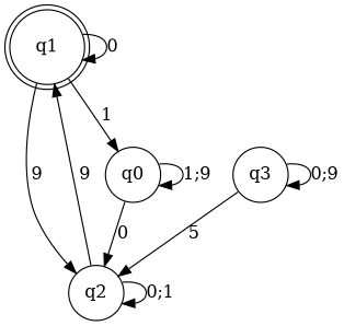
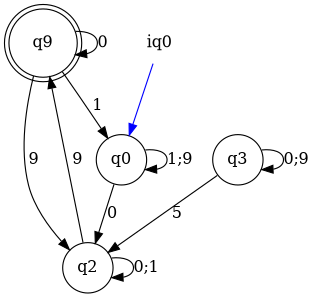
  digraph {
    fontsize=8
    rankdir=TB
    node [color=black shape=circle]
-   q1 [shape=doublecircle]
+   q1 [shape=doublecircle label=q9]
    q0
    q2
    q3
+   iq0 [shape=plaintext]
    q1 -> q1 [label=0]
    q1 -> q0 [label=1]
    q1 -> q2 [label=9]
    q0 -> q0 [label="1;9"]
    q0 -> q2 [label=0]
    q2 -> q1 [label=9]
    q2 -> q2 [label="0;1"]
    q3 -> q2 [label=5]
    q3 -> q3 [label="0;9"]
+   iq0 -> q0 [color=blue]
  }
